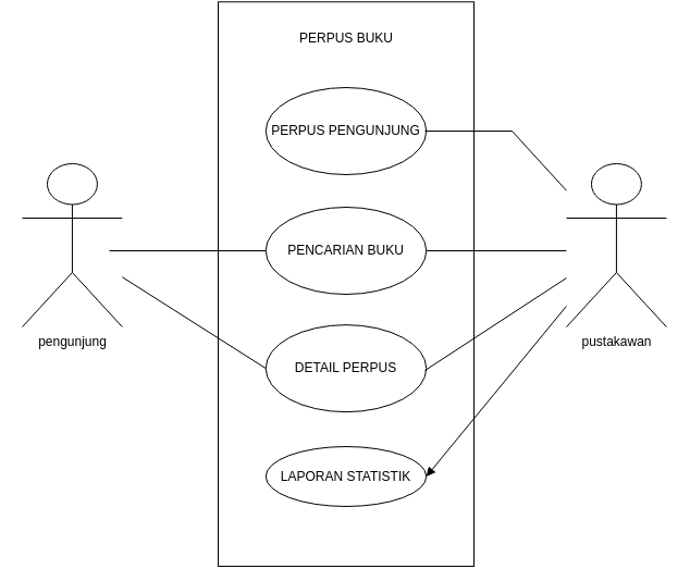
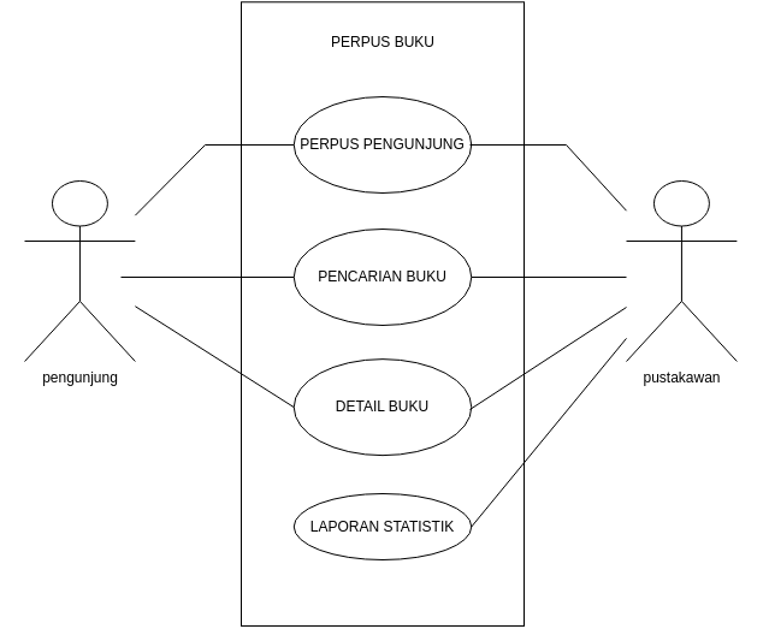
  <mxCell id="0" />
  <mxCell id="1" parent="0" />
  <mxCell id="2" value="" style="rounded=0;whiteSpace=wrap;html=1;rotation=90;" vertex="1" parent="1"><mxGeometry x="58.13" y="143.13" width="518.75" height="235" as="geometry" /></mxCell>
  <mxCell id="3" value="pengunjung" style="shape=umlActor;verticalLabelPosition=bottom;verticalAlign=top;html=1;outlineConnect=0;" vertex="1" parent="1"><mxGeometry x="20" y="150" width="91.87" height="150" as="geometry" /></mxCell>
  <mxCell id="4" value="pustakawan" style="shape=umlActor;verticalLabelPosition=bottom;verticalAlign=top;html=1;outlineConnect=0;" vertex="1" parent="1"><mxGeometry x="520" y="150" width="91.87" height="150" as="geometry" /></mxCell>
  <mxCell id="5" value="PERPUS BUKU" style="text;html=1;strokeColor=none;fillColor=none;align=center;verticalAlign=middle;whiteSpace=wrap;rounded=0;" vertex="1" parent="1"><mxGeometry x="262.51" y="20" width="110" height="30" as="geometry" /></mxCell>
  <mxCell id="6" value="PERPUS PENGUNJUNG" style="ellipse;whiteSpace=wrap;html=1;" vertex="1" parent="1"><mxGeometry x="243.76" y="80" width="147.49" height="80" as="geometry" /></mxCell>
  <mxCell id="7" value="PENCARIAN BUKU" style="ellipse;whiteSpace=wrap;html=1;" vertex="1" parent="1"><mxGeometry x="243.76" y="190" width="147.49" height="80" as="geometry" /></mxCell>
  <mxCell id="8" value="LAPORAN STATISTIK" style="ellipse;whiteSpace=wrap;html=1;" vertex="1" parent="1"><mxGeometry x="243.76" y="410" width="147.49" height="55" as="geometry" /></mxCell>
- <mxCell id="9" value="DETAIL PERPUS" style="ellipse;whiteSpace=wrap;html=1;" vertex="1" parent="1"><mxGeometry x="243.76" y="298.13" width="147.49" height="80" as="geometry" /></mxCell>
+ <mxCell id="9" value="DETAIL BUKU" style="ellipse;whiteSpace=wrap;html=1;" vertex="1" parent="1"><mxGeometry x="243.76" y="298.13" width="147.49" height="80" as="geometry" /></mxCell>
+ <mxCell id="10" value="" style="endArrow=none;html=1;rounded=0;entryX=0;entryY=0.5;entryDx=0;entryDy=0;" edge="1" parent="1" source="3" target="6"><mxGeometry width="50" height="50" relative="1" as="geometry"><mxPoint x="320" y="160" as="sourcePoint" /><mxPoint x="370" y="110" as="targetPoint" /><Array as="points"><mxPoint x="170" y="120" /></Array></mxGeometry></mxCell>
  <mxCell id="11" value="" style="endArrow=none;html=1;rounded=0;" edge="1" parent="1" source="4"><mxGeometry width="50" height="50" relative="1" as="geometry"><mxPoint x="320" y="160" as="sourcePoint" /><mxPoint x="390" y="120" as="targetPoint" /><Array as="points"><mxPoint x="470" y="120" /></Array></mxGeometry></mxCell>
  <mxCell id="12" value="" style="endArrow=none;html=1;rounded=0;" edge="1" parent="1" target="7"><mxGeometry width="50" height="50" relative="1" as="geometry"><mxPoint x="100" y="230" as="sourcePoint" /><mxPoint x="370" y="110" as="targetPoint" /></mxGeometry></mxCell>
  <mxCell id="13" value="" style="endArrow=none;html=1;rounded=0;exitX=1;exitY=0.5;exitDx=0;exitDy=0;" edge="1" parent="1" source="7"><mxGeometry width="50" height="50" relative="1" as="geometry"><mxPoint x="320" y="160" as="sourcePoint" /><mxPoint x="520" y="230" as="targetPoint" /></mxGeometry></mxCell>
  <mxCell id="14" value="" style="endArrow=none;html=1;rounded=0;entryX=0;entryY=0.5;entryDx=0;entryDy=0;" edge="1" parent="1" source="3" target="9"><mxGeometry width="50" height="50" relative="1" as="geometry"><mxPoint x="120" y="270" as="sourcePoint" /><mxPoint x="240" y="340" as="targetPoint" /></mxGeometry></mxCell>
  <mxCell id="15" value="" style="endArrow=none;html=1;rounded=0;entryX=0.992;entryY=0.523;entryDx=0;entryDy=0;entryPerimeter=0;" edge="1" parent="1" source="4" target="9"><mxGeometry width="50" height="50" relative="1" as="geometry"><mxPoint x="510" y="270" as="sourcePoint" /><mxPoint x="370" y="110" as="targetPoint" /></mxGeometry></mxCell>
- <mxCell id="16" value="" style="endArrow=block;html=1;rounded=0;entryX=1;entryY=0.5;entryDx=0;entryDy=0;" edge="1" parent="1" source="4" target="8"><mxGeometry width="50" height="50" relative="1" as="geometry"><mxPoint x="510" y="280" as="sourcePoint" /><mxPoint x="370" y="110" as="targetPoint" /></mxGeometry></mxCell>
+ <mxCell id="16" value="" style="endArrow=none;html=1;rounded=0;entryX=1;entryY=0.5;entryDx=0;entryDy=0;" edge="1" parent="1" source="4" target="8"><mxGeometry width="50" height="50" relative="1" as="geometry"><mxPoint x="510" y="280" as="sourcePoint" /><mxPoint x="370" y="110" as="targetPoint" /></mxGeometry></mxCell>
